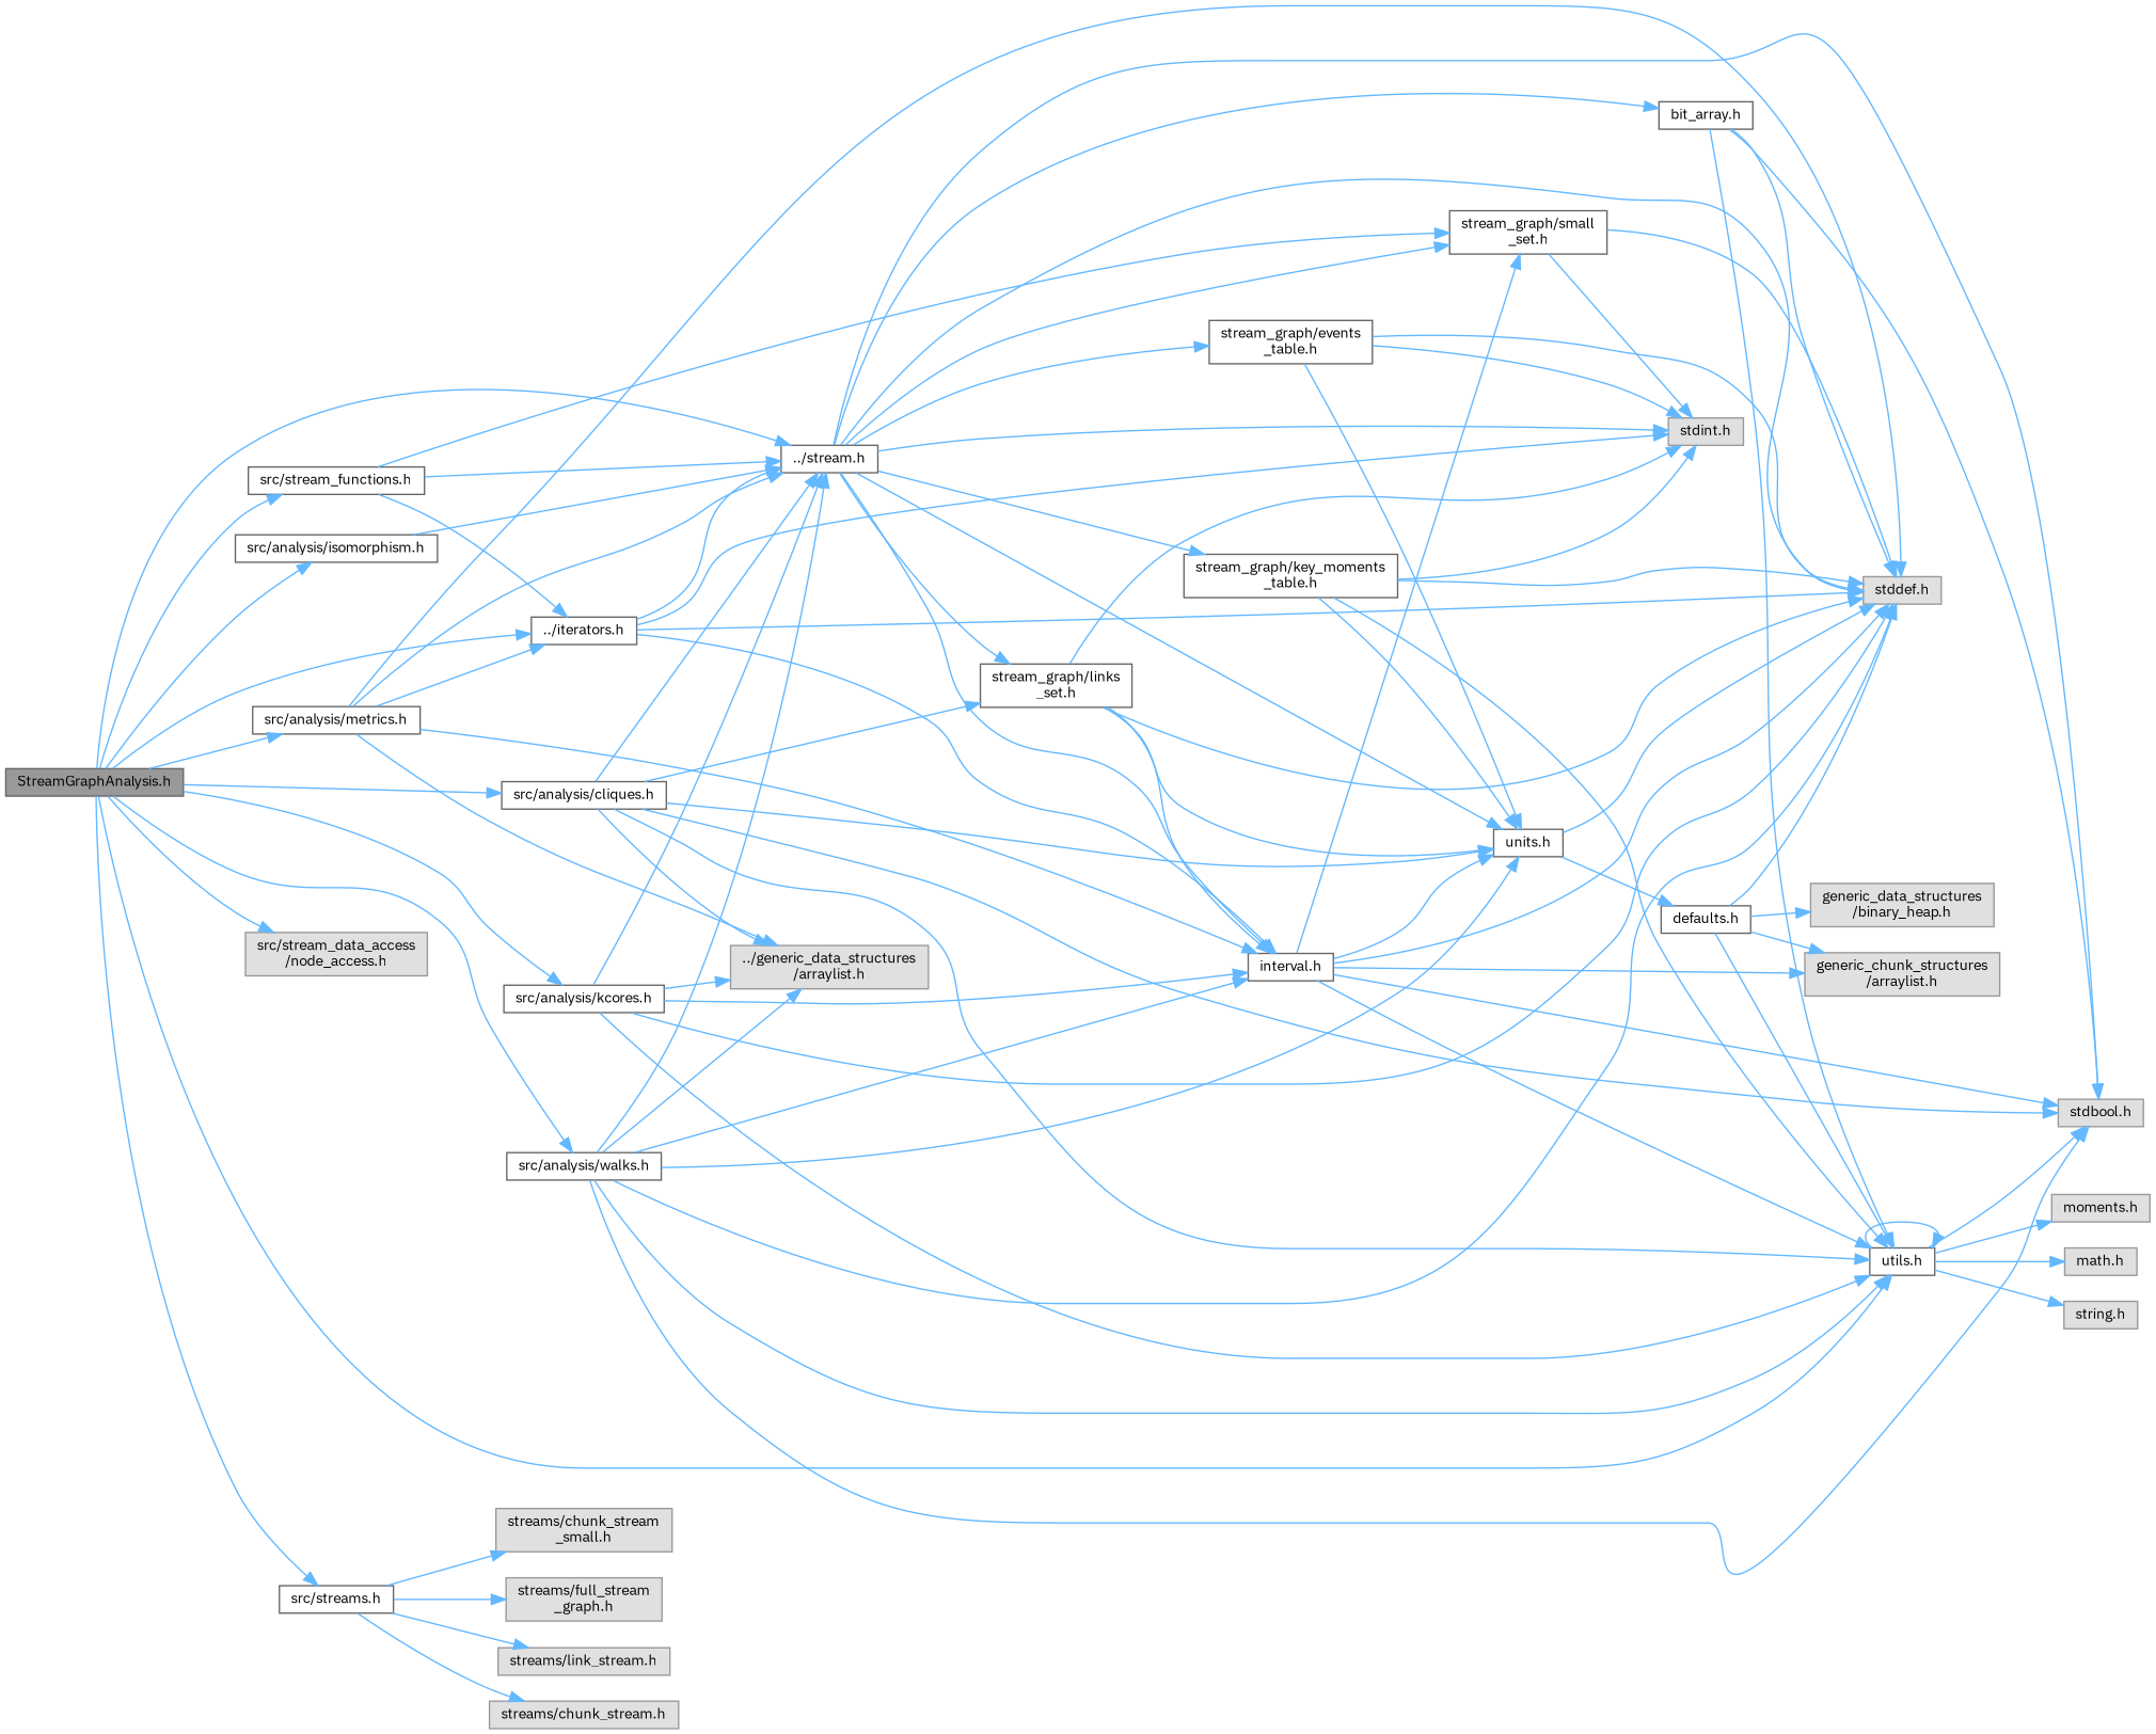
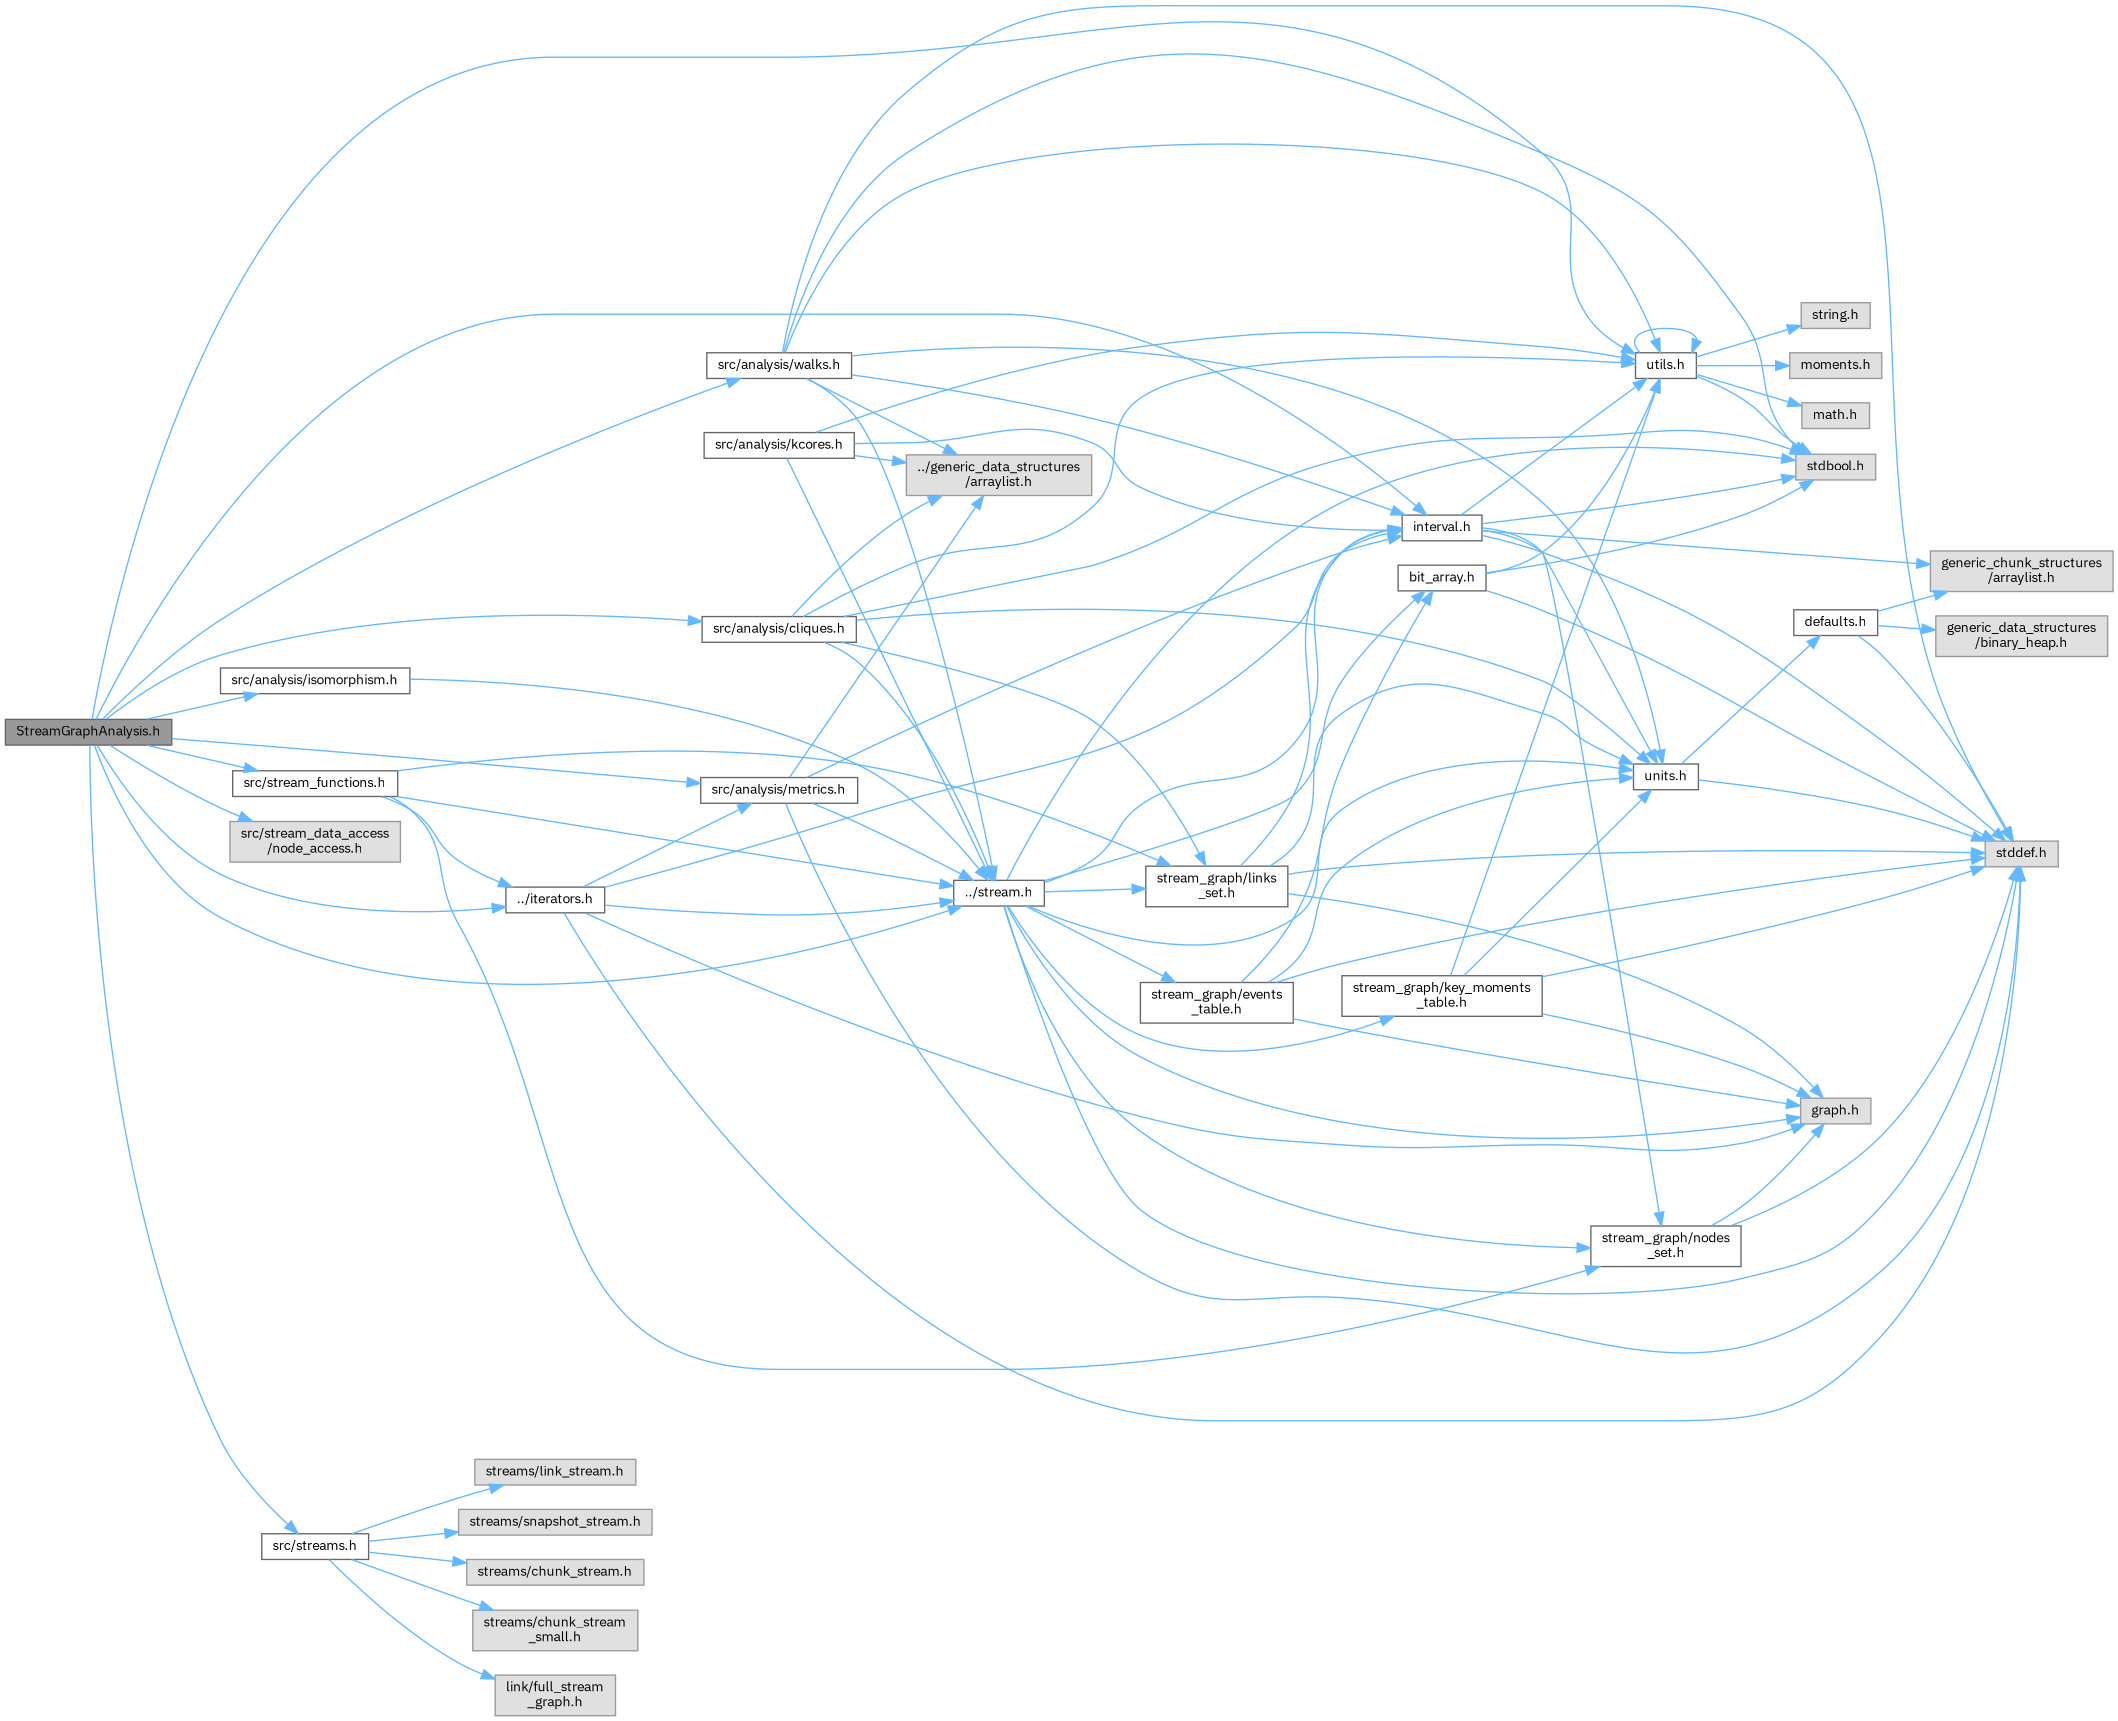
  digraph {
    fontname="IBM Plex Sans"
    rankdir=LR
    node [color=grey40 fillcolor=white fontname="IBM Plex Sans" fontsize=10 shape=box style=filled]
    edge [color=steelblue1 fontname="IBM Plex Sans" fontsize=10 labelfontname=Helvetica labelfontsize=10 style=solid]
    n1 [color=gray40 fillcolor=grey60 fontcolor=black height=0.2 label="StreamGraphAnalysis.h" width=0.4]
    n2 [height=0.2 label="src/analysis/cliques.h" width=0.4]
    n3 [height=0.2 label="../stream.h" width=0.4]
    n4 [height=0.2 label="utils.h" width=0.4]
    n5 [height=0.2 label="src/analysis/isomorphism.h" width=0.4]
    n6 [height=0.2 label="src/analysis/kcores.h" width=0.4]
    n7 [height=0.2 label="src/analysis/metrics.h" width=0.4]
    n8 [height=0.2 label="../iterators.h" width=0.4]
    n9 [height=0.2 label="src/analysis/walks.h" width=0.4]
    n10 [color=grey60 fillcolor="#E0E0E0" height=0.2 label="src/stream_data_access\l/node_access.h" width=0.4]
    n11 [height=0.2 label="src/stream_functions.h" width=0.4]
    n12 [height=0.2 label="src/streams.h" width=0.4]
    n13 [color=grey60 fillcolor="#E0E0E0" height=0.2 label="../generic_data_structures\l/arraylist.h" width=0.4]
    n14 [color=grey60 fillcolor="#E0E0E0" height=0.2 label="stdbool.h" width=0.4]
    n15 [height=0.2 label="units.h" width=0.4]
    n16 [height=0.2 label="stream_graph/links\l_set.h" width=0.4]
    n17 [height=0.2 label="bit_array.h" width=0.4]
    n18 [color=grey60 fillcolor="#E0E0E0" height=0.2 label="stddef.h" width=0.4]
    n19 [height=0.2 label="interval.h" width=0.4]
    n20 [height=0.2 label="stream_graph/events\l_table.h" width=0.4]
-   n21 [color=grey60 fillcolor="#E0E0E0" height=0.2 label="stdint.h" width=0.4]
+   n21 [color=grey60 fillcolor="#E0E0E0" height=0.2 label="graph.h" width=0.4]
    n22 [height=0.2 label="stream_graph/key_moments\l_table.h" width=0.4]
-   n23 [height=0.2 label="stream_graph/small\l_set.h" width=0.4]
+   n23 [height=0.2 label="stream_graph/nodes\l_set.h" width=0.4]
    n24 [color=grey60 fillcolor="#E0E0E0" height=0.2 label="moments.h" width=0.4]
    n25 [color=grey60 fillcolor="#E0E0E0" height=0.2 label="math.h" width=0.4]
    n26 [color=grey60 fillcolor="#E0E0E0" height=0.2 label="string.h" width=0.4]
    n27 [color=grey60 fillcolor="#E0E0E0" height=0.2 label="streams/chunk_stream.h" width=0.4]
    n28 [color=grey60 fillcolor="#E0E0E0" height=0.2 label="streams/chunk_stream\l_small.h" width=0.4]
-   n29 [color=grey60 fillcolor="#E0E0E0" height=0.2 label="streams/full_stream\l_graph.h" width=0.4]
+   n29 [color=grey60 fillcolor="#E0E0E0" height=0.2 label="link/full_stream\l_graph.h" width=0.4]
    n30 [color=grey60 fillcolor="#E0E0E0" height=0.2 label="streams/link_stream.h" width=0.4]
+   n31 [color=grey60 fillcolor="#E0E0E0" height=0.2 label="streams/snapshot_stream.h" width=0.4]
    n32 [height=0.2 label="defaults.h" width=0.4]
    n33 [color=grey60 fillcolor="#E0E0E0" height=0.2 label="generic_chunk_structures\l/arraylist.h" width=0.4]
    n34 [color=grey60 fillcolor="#E0E0E0" height=0.2 label="generic_data_structures\l/binary_heap.h" width=0.4]
    n1 -> n2
    n1 -> n3
    n1 -> n4
    n1 -> n5
-   n1 -> n6
+   n1 -> n19
    n1 -> n7
    n1 -> n8
    n1 -> n9
    n1 -> n10
    n1 -> n11
    n1 -> n12
    n2 -> n3
    n2 -> n4
    n2 -> n13
    n2 -> n14
    n2 -> n15
    n2 -> n16
    n3 -> n14
    n3 -> n15
    n3 -> n16
    n3 -> n17
    n3 -> n18
    n3 -> n19
    n3 -> n20
    n3 -> n21
    n3 -> n22
    n3 -> n23
    n4 -> n4
    n4 -> n14
    n4 -> n24
    n4 -> n25
    n4 -> n26
    n5 -> n3
    n6 -> n3
    n6 -> n4
    n6 -> n13
-   n6 -> n18
    n6 -> n19
    n7 -> n3
-   n7 -> n8
+   n8 -> n7
    n7 -> n13
    n7 -> n18
    n7 -> n19
    n8 -> n3
    n8 -> n18
    n8 -> n19
    n8 -> n21
    n9 -> n3
    n9 -> n4
    n9 -> n13
    n9 -> n14
    n9 -> n15
    n9 -> n18
    n9 -> n19
    n11 -> n3
    n11 -> n8
+   n11 -> n16
    n11 -> n23
    n12 -> n27
    n12 -> n28
    n12 -> n29
    n12 -> n30
+   n12 -> n31
    n15 -> n18
    n15 -> n32
    n16 -> n15
    n16 -> n18
    n16 -> n19
    n16 -> n21
    n17 -> n4
    n17 -> n14
    n17 -> n18
    n19 -> n4
    n19 -> n14
    n19 -> n15
    n19 -> n18
    n19 -> n23
    n19 -> n33
    n20 -> n15
+   n20 -> n17
    n20 -> n18
    n20 -> n21
    n22 -> n4
    n22 -> n15
    n22 -> n18
    n22 -> n21
    n23 -> n18
    n23 -> n21
-   n32 -> n4
    n32 -> n18
    n32 -> n33
    n32 -> n34
  }
